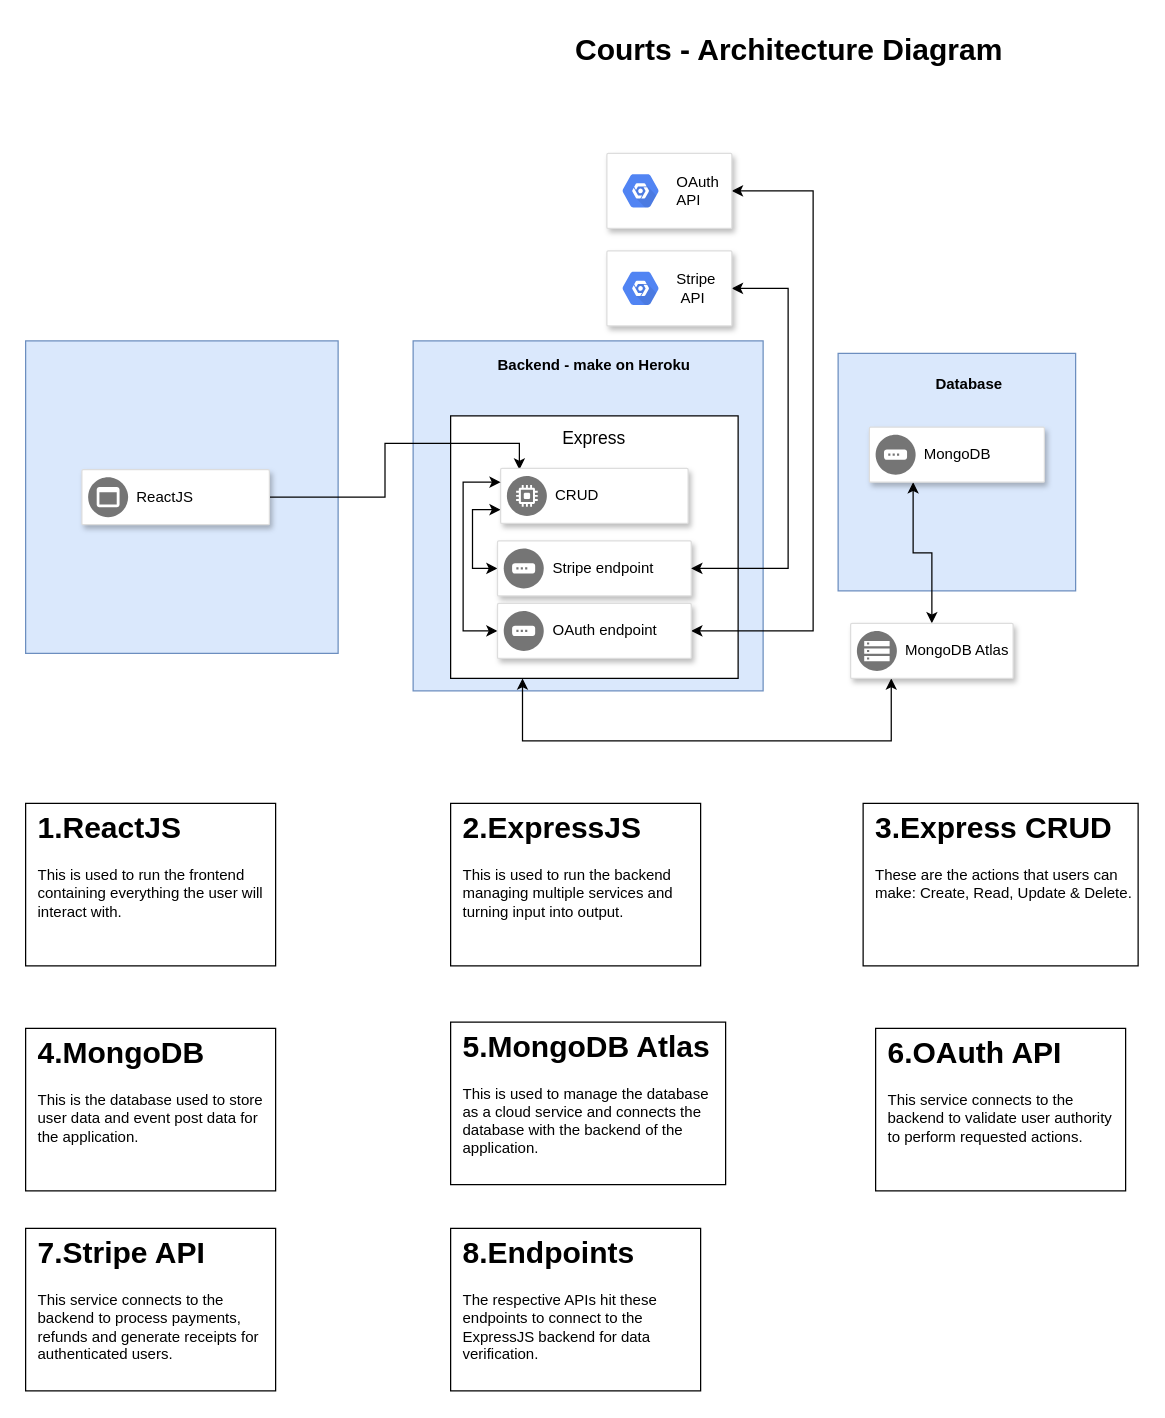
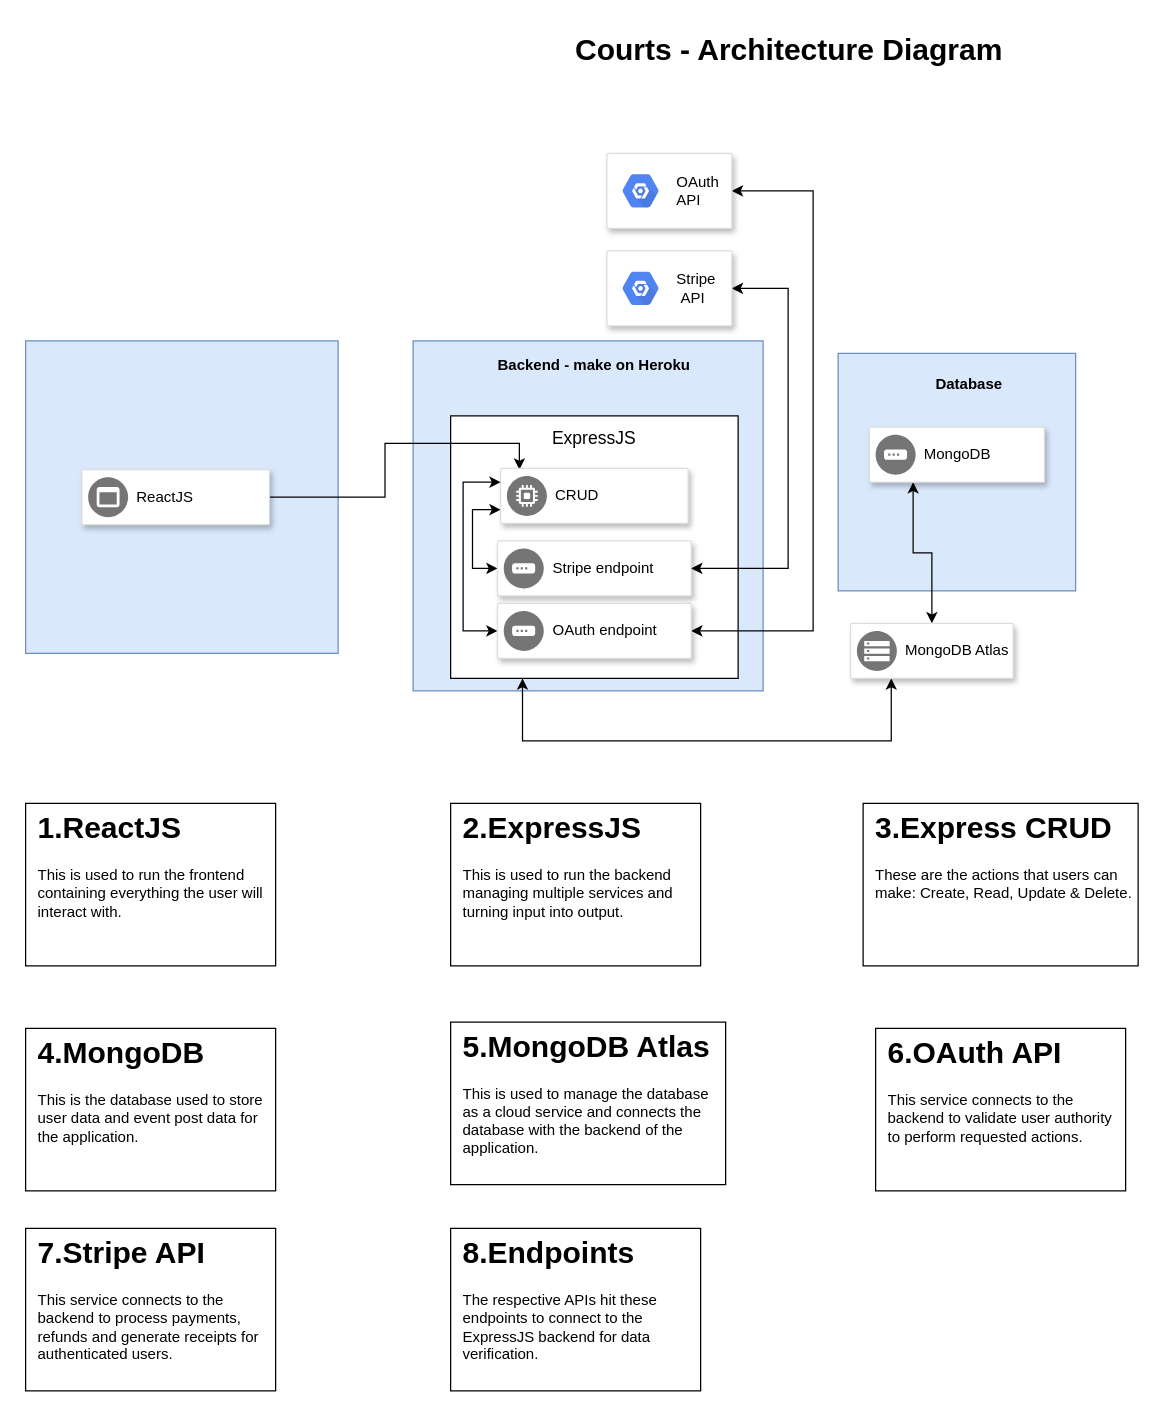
  <mxCell id="0" />
  <mxCell id="1" parent="0" />
  <mxCell id="2" value="" style="rounded=0;whiteSpace=wrap;html=1;" parent="1" vertex="1"><mxGeometry x="20" y="642" width="200" height="130" as="geometry" /></mxCell>
  <mxCell id="3" value="" style="whiteSpace=wrap;html=1;aspect=fixed;fillColor=#dae8fc;strokeColor=#6c8ebf;" parent="1" vertex="1"><mxGeometry x="330" y="272" width="280" height="280" as="geometry" /></mxCell>
  <mxCell id="4" value="" style="rounded=0;whiteSpace=wrap;html=1;" parent="1" vertex="1"><mxGeometry x="360" y="332" width="230" height="210" as="geometry" /></mxCell>
  <mxCell id="5" value="" style="whiteSpace=wrap;html=1;aspect=fixed;fillColor=#dae8fc;strokeColor=#6c8ebf;" parent="1" vertex="1"><mxGeometry x="20" y="272" width="250" height="250" as="geometry" /></mxCell>
  <mxCell id="6" value="" style="whiteSpace=wrap;html=1;aspect=fixed;fillColor=#dae8fc;strokeColor=#6c8ebf;" parent="1" vertex="1"><mxGeometry x="670" y="282" width="190" height="190" as="geometry" /></mxCell>
  <mxCell id="7" value="Backend - make on Heroku" style="text;html=1;strokeColor=none;fillColor=none;align=center;verticalAlign=middle;whiteSpace=wrap;rounded=0;fontStyle=1" parent="1" vertex="1"><mxGeometry x="390" y="282" width="170" height="20" as="geometry" /></mxCell>
  <mxCell id="8" value="Database" style="text;html=1;strokeColor=none;fillColor=none;align=center;verticalAlign=middle;whiteSpace=wrap;rounded=0;fontStyle=1" parent="1" vertex="1"><mxGeometry x="755" y="297" width="40" height="20" as="geometry" /></mxCell>
  <mxCell id="9" style="edgeStyle=orthogonalEdgeStyle;rounded=0;orthogonalLoop=1;jettySize=auto;html=1;exitX=1;exitY=0.5;exitDx=0;exitDy=0;entryX=0.1;entryY=0.023;entryDx=0;entryDy=0;startArrow=none;startFill=0;entryPerimeter=0;" parent="1" source="10" target="25" edge="1"><mxGeometry relative="1" as="geometry" /></mxCell>
  <mxCell id="10" value="" style="strokeColor=#dddddd;shadow=1;strokeWidth=1;rounded=1;absoluteArcSize=1;arcSize=2;" parent="1" vertex="1"><mxGeometry x="65" y="375" width="150" height="44" as="geometry" /></mxCell>
  <mxCell id="11" value="ReactJS" style="dashed=0;connectable=0;html=1;fillColor=#757575;strokeColor=none;shape=mxgraph.gcp2.frontend_platform_services;part=1;labelPosition=right;verticalLabelPosition=middle;align=left;verticalAlign=middle;spacingLeft=5;fontSize=12;" parent="10" vertex="1"><mxGeometry y="0.5" width="32" height="32" relative="1" as="geometry"><mxPoint x="5" y="-16" as="offset" /></mxGeometry></mxCell>
  <mxCell id="12" style="edgeStyle=orthogonalEdgeStyle;rounded=0;orthogonalLoop=1;jettySize=auto;html=1;exitX=0.25;exitY=1;exitDx=0;exitDy=0;entryX=0.5;entryY=0;entryDx=0;entryDy=0;startArrow=classic;startFill=1;" parent="1" source="13" target="22" edge="1"><mxGeometry relative="1" as="geometry" /></mxCell>
  <mxCell id="13" value="" style="strokeColor=#dddddd;shadow=1;strokeWidth=1;rounded=1;absoluteArcSize=1;arcSize=2;" parent="1" vertex="1"><mxGeometry x="695" y="341" width="140" height="44" as="geometry" /></mxCell>
  <mxCell id="14" value="MongoDB" style="dashed=0;connectable=0;html=1;fillColor=#757575;strokeColor=none;shape=mxgraph.gcp2.gateway;part=1;labelPosition=right;verticalLabelPosition=middle;align=left;verticalAlign=middle;spacingLeft=5;fontSize=12;" parent="13" vertex="1"><mxGeometry y="0.5" width="32" height="32" relative="1" as="geometry"><mxPoint x="5" y="-16" as="offset" /></mxGeometry></mxCell>
  <mxCell id="15" style="edgeStyle=orthogonalEdgeStyle;rounded=0;orthogonalLoop=1;jettySize=auto;html=1;exitX=0;exitY=0.5;exitDx=0;exitDy=0;entryX=0;entryY=0.75;entryDx=0;entryDy=0;startArrow=classic;startFill=1;" parent="1" source="16" target="25" edge="1"><mxGeometry relative="1" as="geometry" /></mxCell>
  <mxCell id="16" value="" style="strokeColor=#dddddd;shadow=1;strokeWidth=1;rounded=1;absoluteArcSize=1;arcSize=2;" parent="1" vertex="1"><mxGeometry x="397.5" y="432" width="155" height="44" as="geometry" /></mxCell>
  <mxCell id="17" value="Stripe endpoint" style="dashed=0;connectable=0;html=1;fillColor=#757575;strokeColor=none;shape=mxgraph.gcp2.gateway;part=1;labelPosition=right;verticalLabelPosition=middle;align=left;verticalAlign=middle;spacingLeft=5;fontSize=12;" parent="16" vertex="1"><mxGeometry y="0.5" width="32" height="32" relative="1" as="geometry"><mxPoint x="5" y="-16" as="offset" /></mxGeometry></mxCell>
  <mxCell id="18" style="edgeStyle=orthogonalEdgeStyle;rounded=0;orthogonalLoop=1;jettySize=auto;html=1;exitX=1;exitY=0.5;exitDx=0;exitDy=0;entryX=1;entryY=0.5;entryDx=0;entryDy=0;startArrow=classic;startFill=1;" parent="1" source="19" target="16" edge="1"><mxGeometry relative="1" as="geometry"><Array as="points"><mxPoint x="630" y="230" /><mxPoint x="630" y="454" /></Array></mxGeometry></mxCell>
  <mxCell id="19" value="" style="strokeColor=#dddddd;shadow=1;strokeWidth=1;rounded=1;absoluteArcSize=1;arcSize=2;" parent="1" vertex="1"><mxGeometry x="485" y="200" width="100" height="60" as="geometry" /></mxCell>
  <mxCell id="20" value="&lt;font color=&quot;#000000&quot;&gt;Stripe&lt;br&gt;&amp;nbsp;API&lt;/font&gt;" style="dashed=0;connectable=0;html=1;fillColor=#5184F3;strokeColor=none;shape=mxgraph.gcp2.hexIcon;prIcon=placeholder;part=1;labelPosition=right;verticalLabelPosition=middle;align=left;verticalAlign=middle;spacingLeft=5;fontColor=#999999;fontSize=12;" parent="19" vertex="1"><mxGeometry y="0.5" width="44" height="39" relative="1" as="geometry"><mxPoint x="5" y="-19.5" as="offset" /></mxGeometry></mxCell>
  <mxCell id="21" style="edgeStyle=orthogonalEdgeStyle;rounded=0;orthogonalLoop=1;jettySize=auto;html=1;exitX=0.25;exitY=1;exitDx=0;exitDy=0;startArrow=classic;startFill=1;entryX=0.25;entryY=1;entryDx=0;entryDy=0;" parent="1" source="22" target="4" edge="1"><mxGeometry relative="1" as="geometry"><Array as="points"><mxPoint x="713" y="592" /><mxPoint x="418" y="592" /></Array></mxGeometry></mxCell>
  <mxCell id="22" value="" style="strokeColor=#dddddd;shadow=1;strokeWidth=1;rounded=1;absoluteArcSize=1;arcSize=2;" parent="1" vertex="1"><mxGeometry x="680" y="498" width="130" height="44" as="geometry" /></mxCell>
  <mxCell id="23" value="MongoDB Atlas" style="dashed=0;connectable=0;html=1;fillColor=#757575;strokeColor=none;shape=mxgraph.gcp2.persistent_disk_snapshot;part=1;labelPosition=right;verticalLabelPosition=middle;align=left;verticalAlign=middle;spacingLeft=5;fontSize=12;" parent="22" vertex="1"><mxGeometry y="0.5" width="32" height="32" relative="1" as="geometry"><mxPoint x="5" y="-16" as="offset" /></mxGeometry></mxCell>
  <mxCell id="24" value="&lt;h1&gt;Courts - Architecture Diagram&lt;/h1&gt;" style="text;html=1;strokeColor=none;fillColor=none;spacing=5;spacingTop=-20;whiteSpace=wrap;overflow=hidden;rounded=0;" parent="1" vertex="1"><mxGeometry x="455" y="20" width="360" height="42" as="geometry" /></mxCell>
  <mxCell id="25" value="" style="strokeColor=#dddddd;shadow=1;strokeWidth=1;rounded=1;absoluteArcSize=1;arcSize=2;" parent="1" vertex="1"><mxGeometry x="400" y="374" width="150" height="44" as="geometry" /></mxCell>
  <mxCell id="26" value="CRUD" style="dashed=0;connectable=0;html=1;fillColor=#757575;strokeColor=none;shape=mxgraph.gcp2.dedicated_game_server;part=1;labelPosition=right;verticalLabelPosition=middle;align=left;verticalAlign=middle;spacingLeft=5;fontSize=12;" parent="25" vertex="1"><mxGeometry y="0.5" width="32" height="32" relative="1" as="geometry"><mxPoint x="5" y="-16" as="offset" /></mxGeometry></mxCell>
  <mxCell id="27" style="edgeStyle=orthogonalEdgeStyle;rounded=0;orthogonalLoop=1;jettySize=auto;html=1;exitX=1;exitY=0.5;exitDx=0;exitDy=0;entryX=1;entryY=0.5;entryDx=0;entryDy=0;startArrow=classic;startFill=1;" parent="1" source="28" target="31" edge="1"><mxGeometry relative="1" as="geometry"><Array as="points"><mxPoint x="650" y="152" /><mxPoint x="650" y="504" /></Array></mxGeometry></mxCell>
  <mxCell id="28" value="" style="strokeColor=#dddddd;shadow=1;strokeWidth=1;rounded=1;absoluteArcSize=1;arcSize=2;" parent="1" vertex="1"><mxGeometry x="485" y="122" width="100" height="60" as="geometry" /></mxCell>
  <mxCell id="29" value="&lt;font color=&quot;#000000&quot;&gt;OAuth&lt;br&gt;API&lt;br&gt;&lt;/font&gt;" style="dashed=0;connectable=0;html=1;fillColor=#5184F3;strokeColor=none;shape=mxgraph.gcp2.hexIcon;prIcon=placeholder;part=1;labelPosition=right;verticalLabelPosition=middle;align=left;verticalAlign=middle;spacingLeft=5;fontColor=#999999;fontSize=12;" parent="28" vertex="1"><mxGeometry y="0.5" width="44" height="39" relative="1" as="geometry"><mxPoint x="5" y="-19.5" as="offset" /></mxGeometry></mxCell>
  <mxCell id="30" style="edgeStyle=orthogonalEdgeStyle;rounded=0;orthogonalLoop=1;jettySize=auto;html=1;exitX=0;exitY=0.5;exitDx=0;exitDy=0;entryX=0;entryY=0.25;entryDx=0;entryDy=0;startArrow=classic;startFill=1;" parent="1" source="31" target="25" edge="1"><mxGeometry relative="1" as="geometry"><Array as="points"><mxPoint x="370" y="504" /><mxPoint x="370" y="385" /></Array></mxGeometry></mxCell>
  <mxCell id="31" value="" style="strokeColor=#dddddd;shadow=1;strokeWidth=1;rounded=1;absoluteArcSize=1;arcSize=2;" parent="1" vertex="1"><mxGeometry x="397.5" y="482" width="155" height="44" as="geometry" /></mxCell>
  <mxCell id="32" value="OAuth endpoint" style="dashed=0;connectable=0;html=1;fillColor=#757575;strokeColor=none;shape=mxgraph.gcp2.gateway;part=1;labelPosition=right;verticalLabelPosition=middle;align=left;verticalAlign=middle;spacingLeft=5;fontSize=12;" parent="31" vertex="1"><mxGeometry y="0.5" width="32" height="32" relative="1" as="geometry"><mxPoint x="5" y="-16" as="offset" /></mxGeometry></mxCell>
- <mxCell id="33" value="&lt;font style=&quot;font-size: 14px&quot;&gt;Express&lt;/font&gt;" style="text;html=1;strokeColor=none;fillColor=none;align=center;verticalAlign=middle;whiteSpace=wrap;rounded=0;" parent="1" vertex="1"><mxGeometry x="400" y="325" width="150" height="50" as="geometry" /></mxCell>
+ <mxCell id="33" value="&lt;font style=&quot;font-size: 14px&quot;&gt;ExpressJS&lt;/font&gt;" style="text;html=1;strokeColor=none;fillColor=none;align=center;verticalAlign=middle;whiteSpace=wrap;rounded=0;" parent="1" vertex="1"><mxGeometry x="400" y="325" width="150" height="50" as="geometry" /></mxCell>
  <mxCell id="34" value="&lt;h1&gt;1.ReactJS&lt;/h1&gt;&lt;p&gt;This is used to run the frontend containing everything the user will interact with.&lt;/p&gt;" style="text;html=1;strokeColor=none;fillColor=none;spacing=5;spacingTop=-20;whiteSpace=wrap;overflow=hidden;rounded=0;" parent="1" vertex="1"><mxGeometry x="25" y="642" width="190" height="120" as="geometry" /></mxCell>
  <mxCell id="35" value="" style="rounded=0;whiteSpace=wrap;html=1;" parent="1" vertex="1"><mxGeometry x="360" y="642" width="200" height="130" as="geometry" /></mxCell>
  <mxCell id="36" value="&lt;h1&gt;2.ExpressJS&lt;/h1&gt;&lt;p&gt;This is used to run the backend managing multiple services and turning input into output.&lt;/p&gt;" style="text;html=1;strokeColor=none;fillColor=none;spacing=5;spacingTop=-20;whiteSpace=wrap;overflow=hidden;rounded=0;" parent="1" vertex="1"><mxGeometry x="365" y="642" width="190" height="120" as="geometry" /></mxCell>
  <mxCell id="37" value="" style="rounded=0;whiteSpace=wrap;html=1;" parent="1" vertex="1"><mxGeometry x="690" y="642" width="220" height="130" as="geometry" /></mxCell>
  <mxCell id="38" value="&lt;h1&gt;3.Express CRUD&lt;/h1&gt;&lt;p&gt;These are the actions that users can make: Create, Read, Update &amp;amp; Delete.&lt;/p&gt;" style="text;html=1;strokeColor=none;fillColor=none;spacing=5;spacingTop=-20;whiteSpace=wrap;overflow=hidden;rounded=0;" parent="1" vertex="1"><mxGeometry x="695" y="642" width="215" height="120" as="geometry" /></mxCell>
  <mxCell id="39" value="" style="rounded=0;whiteSpace=wrap;html=1;" parent="1" vertex="1"><mxGeometry x="20" y="822" width="200" height="130" as="geometry" /></mxCell>
  <mxCell id="40" value="&lt;h1&gt;4.MongoDB&lt;/h1&gt;&lt;p&gt;This is the database used to store user data and event post data for the application.&lt;/p&gt;" style="text;html=1;strokeColor=none;fillColor=none;spacing=5;spacingTop=-20;whiteSpace=wrap;overflow=hidden;rounded=0;" parent="1" vertex="1"><mxGeometry x="25" y="822" width="190" height="120" as="geometry" /></mxCell>
  <mxCell id="41" value="" style="rounded=0;whiteSpace=wrap;html=1;" parent="1" vertex="1"><mxGeometry x="360" y="817" width="220" height="130" as="geometry" /></mxCell>
  <mxCell id="42" value="&lt;h1&gt;5.MongoDB Atlas&lt;/h1&gt;&lt;p&gt;This is used to manage the database as a cloud service and connects the database with the backend of the application.&lt;/p&gt;" style="text;html=1;strokeColor=none;fillColor=none;spacing=5;spacingTop=-20;whiteSpace=wrap;overflow=hidden;rounded=0;" parent="1" vertex="1"><mxGeometry x="365" y="817" width="215" height="120" as="geometry" /></mxCell>
  <mxCell id="43" value="" style="rounded=0;whiteSpace=wrap;html=1;" parent="1" vertex="1"><mxGeometry x="700" y="822" width="200" height="130" as="geometry" /></mxCell>
  <mxCell id="44" value="&lt;h1&gt;6.OAuth API&lt;/h1&gt;&lt;p&gt;This service connects to the backend to validate user authority to perform requested actions.&lt;/p&gt;" style="text;html=1;strokeColor=none;fillColor=none;spacing=5;spacingTop=-20;whiteSpace=wrap;overflow=hidden;rounded=0;" parent="1" vertex="1"><mxGeometry x="705" y="822" width="190" height="120" as="geometry" /></mxCell>
  <mxCell id="45" value="" style="rounded=0;whiteSpace=wrap;html=1;" parent="1" vertex="1"><mxGeometry x="20" y="982" width="200" height="130" as="geometry" /></mxCell>
  <mxCell id="46" value="&lt;h1&gt;7.Stripe API&lt;/h1&gt;&lt;p&gt;This service connects to the backend to process payments, refunds and generate receipts for authenticated users.&lt;/p&gt;" style="text;html=1;strokeColor=none;fillColor=none;spacing=5;spacingTop=-20;whiteSpace=wrap;overflow=hidden;rounded=0;" parent="1" vertex="1"><mxGeometry x="25" y="982" width="190" height="120" as="geometry" /></mxCell>
  <mxCell id="47" value="" style="rounded=0;whiteSpace=wrap;html=1;" parent="1" vertex="1"><mxGeometry x="360" y="982" width="200" height="130" as="geometry" /></mxCell>
  <mxCell id="48" value="&lt;h1&gt;8.Endpoints&lt;/h1&gt;&lt;p&gt;The respective APIs hit these endpoints to connect to the ExpressJS backend for data verification.&lt;/p&gt;" style="text;html=1;strokeColor=none;fillColor=none;spacing=5;spacingTop=-20;whiteSpace=wrap;overflow=hidden;rounded=0;" parent="1" vertex="1"><mxGeometry x="365" y="982" width="190" height="120" as="geometry" /></mxCell>
